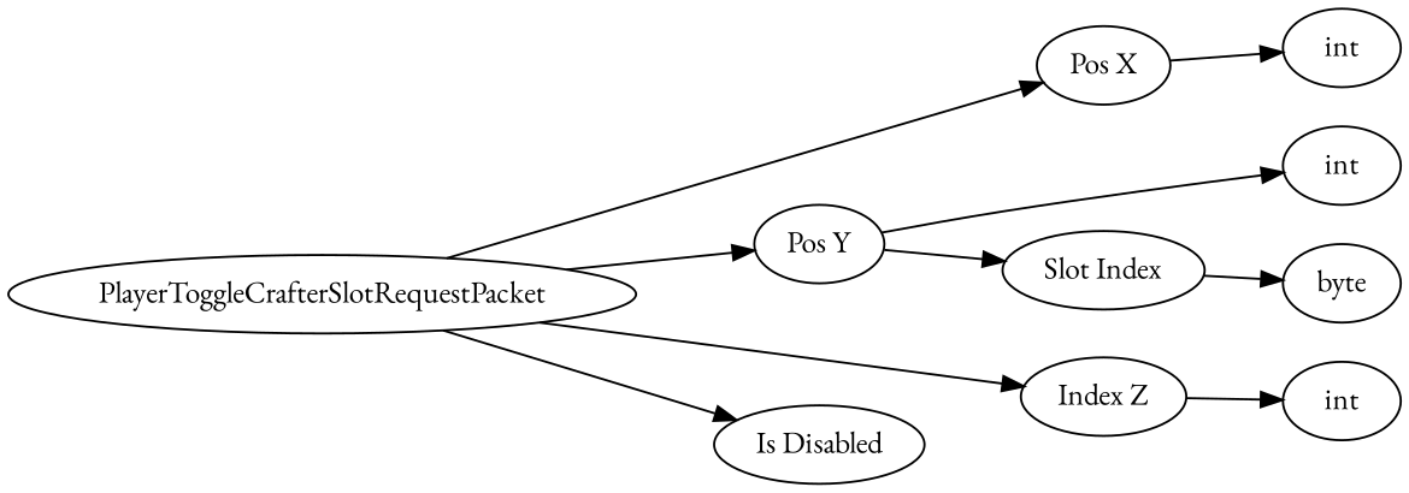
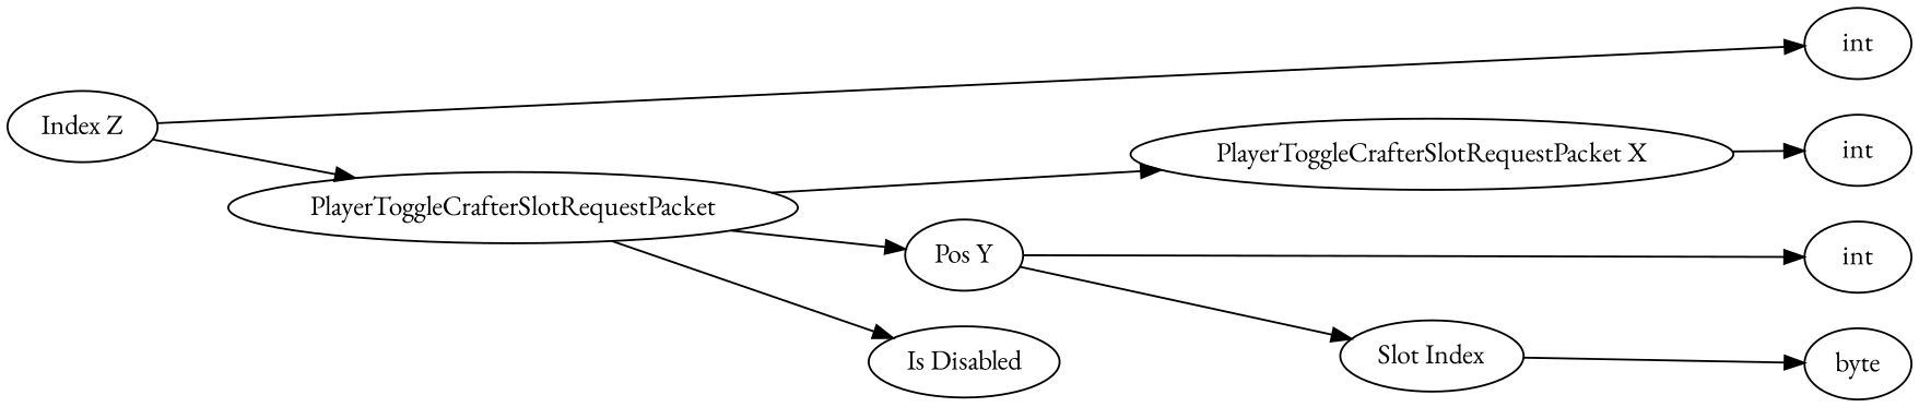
  digraph {
    fontname="EB Garamond"
    rankdir=LR
    node [fontname="EB Garamond"]
    edge [fontname="EB Garamond"]
    n1 [label=int]
    n2 [label=int]
    n3 [label=int]
    n4 [label=byte]
    n5 [label=PlayerToggleCrafterSlotRequestPacket]
-   n6 [label="Pos X"]
+   n6 [label="PlayerToggleCrafterSlotRequestPacket X"]
    n7 [label="Pos Y"]
    n8 [label="Index Z"]
    n9 [label="Is Disabled"]
    n10 [label="Slot Index"]
    subgraph sub_1 {
      rank=max
      n1
      n2
      n3
      n4
    }
    n5 -> n6
    n5 -> n7
-   n5 -> n8
+   n8 -> n5
    n5 -> n9
    n6 -> n1
    n7 -> n2
    n7 -> n10
    n8 -> n3
    n10 -> n4
  }
